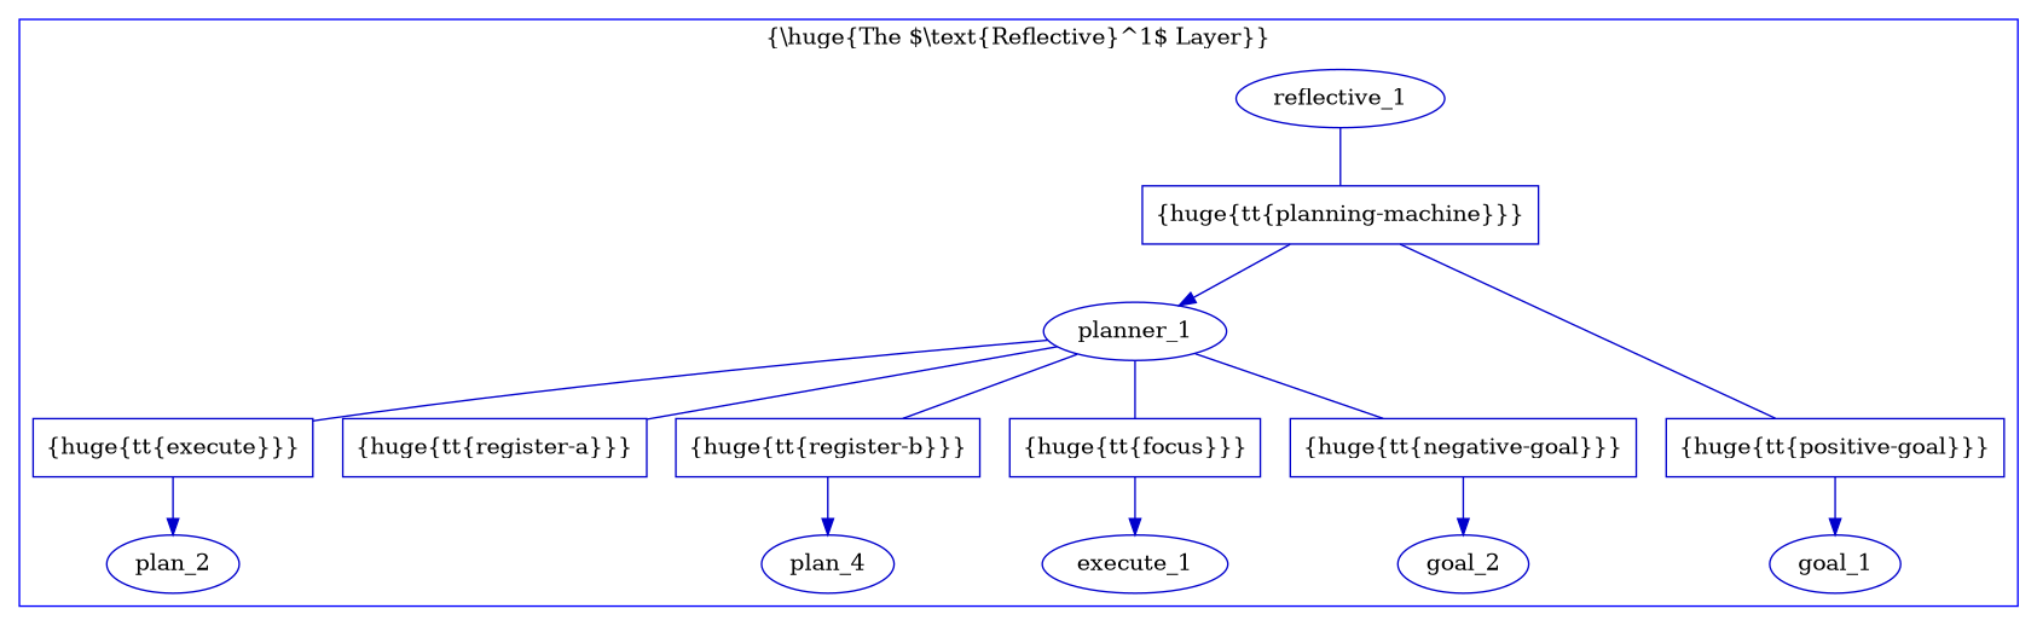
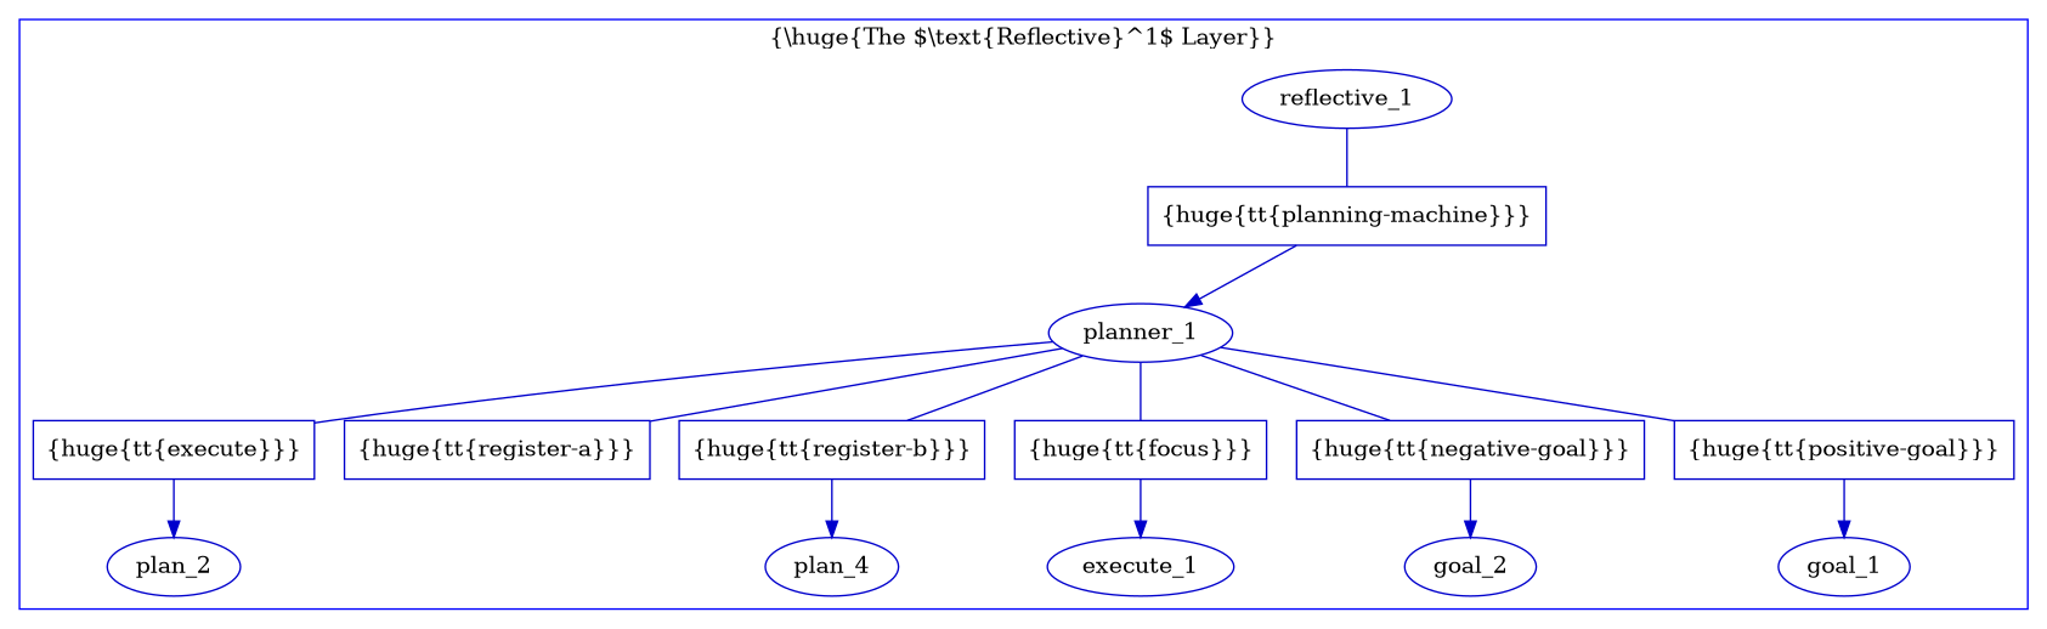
  digraph {
    node [color="#0000CC" fillcolor=white style=filled]
    edge [arrowhead=none color="#0000CC"]
    goal_1 [texlbl="{\huge{\tt{Goal*}}}"]
    goal_2 [texlbl="{\huge{\tt{Goal*}}}"]
    n3 [label=execute_1 texlbl="{\huge{\tt{Plan}}}"]
    plan_2 [texlbl="{\huge{\tt{Plan}}}"]
    plan_4 [texlbl="{\huge{\tt{Plan}}}"]
    planner_1 [texlbl="{\huge{\tt{Planning-Machine}}}"]
    n7 [label="{\huge{\tt{focus}}}" shape=box]
    n8 [label="{\huge{\tt{execute}}}" shape=box]
    n9 [label="{\huge{\tt{register-a}}}" shape=box]
    n10 [label="{\huge{\tt{register-b}}}" shape=box]
    n11 [label="{\huge{\tt{positive-goal}}}" shape=box]
    n12 [label="{\huge{\tt{negative-goal}}}" shape=box]
    reflective_1 [texlbl="{\huge{\tt{Reflective}}}"]
    n14 [label="{\huge{\tt{planning-machine}}}" shape=box]
    subgraph cluster_1 {
      color=blue
      label="{\\huge{The $\\text{Reflective}^1$ Layer}}"
      goal_1
      goal_2
      n3
      plan_2
      plan_4
      planner_1
      n7
      n8
      n9
      n10
      n11
      n12
      reflective_1
      n14
    }
    planner_1 -> n7
    planner_1 -> n8
    planner_1 -> n9
    planner_1 -> n10
-   n14 -> n11
+   planner_1 -> n11
    planner_1 -> n12
    n7 -> n3 [style="-triangle 45" arrowhead=""]
    n8 -> plan_2 [style="-triangle 45" arrowhead=""]
    n10 -> plan_4 [style="-triangle 45" arrowhead=""]
    n11 -> goal_1 [style="-triangle 45" arrowhead=""]
    n12 -> goal_2 [style="-triangle 45" arrowhead=""]
    reflective_1 -> n14
    n14 -> planner_1 [style="-triangle 45" arrowhead=""]
  }
